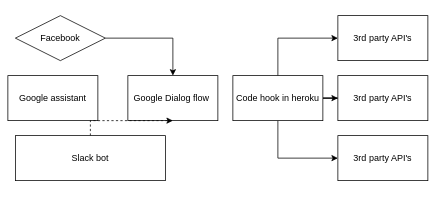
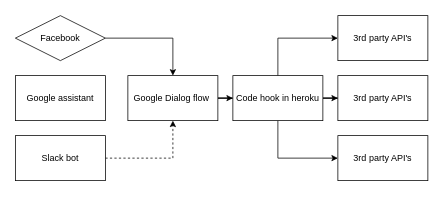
  <mxCell id="0" />
  <mxCell id="1" parent="0" />
+ <mxCell id="2" value="" style="edgeStyle=orthogonalEdgeStyle;rounded=0;orthogonalLoop=1;jettySize=auto;html=1;" edge="1" parent="1" source="3" target="7"><mxGeometry relative="1" as="geometry" /></mxCell>
  <mxCell id="3" value="Google Dialog flow&amp;nbsp;" style="rounded=0;whiteSpace=wrap;html=1;" vertex="1" parent="1"><mxGeometry x="170" y="100" width="120" height="60" as="geometry" /></mxCell>
  <mxCell id="4" value="" style="edgeStyle=orthogonalEdgeStyle;rounded=0;orthogonalLoop=1;jettySize=auto;html=1;" edge="1" parent="1" source="7" target="9"><mxGeometry relative="1" as="geometry" /></mxCell>
  <mxCell id="5" value="" style="edgeStyle=orthogonalEdgeStyle;rounded=0;orthogonalLoop=1;jettySize=auto;html=1;entryX=0;entryY=0.5;entryDx=0;entryDy=0;" edge="1" parent="1" source="7" target="8"><mxGeometry relative="1" as="geometry"><mxPoint x="370" y="20" as="targetPoint" /><Array as="points"><mxPoint x="370" y="50" /></Array></mxGeometry></mxCell>
  <mxCell id="6" value="" style="edgeStyle=orthogonalEdgeStyle;rounded=0;orthogonalLoop=1;jettySize=auto;html=1;entryX=0;entryY=0.5;entryDx=0;entryDy=0;" edge="1" parent="1" source="7" target="10"><mxGeometry relative="1" as="geometry"><mxPoint x="370" y="240" as="targetPoint" /><Array as="points"><mxPoint x="370" y="210" /></Array></mxGeometry></mxCell>
  <mxCell id="7" value="Code hook in heroku" style="rounded=0;whiteSpace=wrap;html=1;" vertex="1" parent="1"><mxGeometry x="310" y="100" width="120" height="60" as="geometry" /></mxCell>
  <mxCell id="8" value="3rd party API's" style="rounded=0;whiteSpace=wrap;html=1;" vertex="1" parent="1"><mxGeometry x="450" y="20" width="120" height="60" as="geometry" /></mxCell>
  <mxCell id="9" value="3rd party API's" style="rounded=0;whiteSpace=wrap;html=1;" vertex="1" parent="1"><mxGeometry x="450" y="100" width="120" height="60" as="geometry" /></mxCell>
  <mxCell id="10" value="3rd party API's" style="rounded=0;whiteSpace=wrap;html=1;" vertex="1" parent="1"><mxGeometry x="450" y="180" width="120" height="60" as="geometry" /></mxCell>
  <mxCell id="11" value="" style="edgeStyle=orthogonalEdgeStyle;rounded=0;orthogonalLoop=1;jettySize=auto;html=1;entryX=0.5;entryY=0;entryDx=0;entryDy=0;" edge="1" parent="1" source="12" target="3"><mxGeometry relative="1" as="geometry"><mxPoint x="220" y="50" as="targetPoint" /></mxGeometry></mxCell>
  <mxCell id="12" value="Facebook" style="rhombus;whiteSpace=wrap;html=1;" vertex="1" parent="1"><mxGeometry x="20" y="20" width="120" height="60" as="geometry" /></mxCell>
- <mxCell id="13" value="Google assistant" style="rounded=0;whiteSpace=wrap;html=1;" vertex="1" parent="1"><mxGeometry x="10" y="100" width="120" height="60" as="geometry" /></mxCell>
+ <mxCell id="13" value="Google assistant" style="rounded=0;whiteSpace=wrap;html=1;" vertex="1" parent="1"><mxGeometry x="20" y="100" width="120" height="60" as="geometry" /></mxCell>
  <mxCell id="14" value="" style="edgeStyle=orthogonalEdgeStyle;rounded=0;orthogonalLoop=1;jettySize=auto;html=1;entryX=0.5;entryY=1;entryDx=0;entryDy=0;dashed=1;" edge="1" parent="1" source="15" target="3"><mxGeometry relative="1" as="geometry"><mxPoint x="220" y="210" as="targetPoint" /></mxGeometry></mxCell>
- <mxCell id="15" value="Slack bot" style="rounded=0;whiteSpace=wrap;html=1;" vertex="1" parent="1"><mxGeometry x="20" y="180" width="200" height="60" as="geometry" /></mxCell>
+ <mxCell id="15" value="Slack bot" style="rounded=0;whiteSpace=wrap;html=1;" vertex="1" parent="1"><mxGeometry x="20" y="180" width="120" height="60" as="geometry" /></mxCell>
